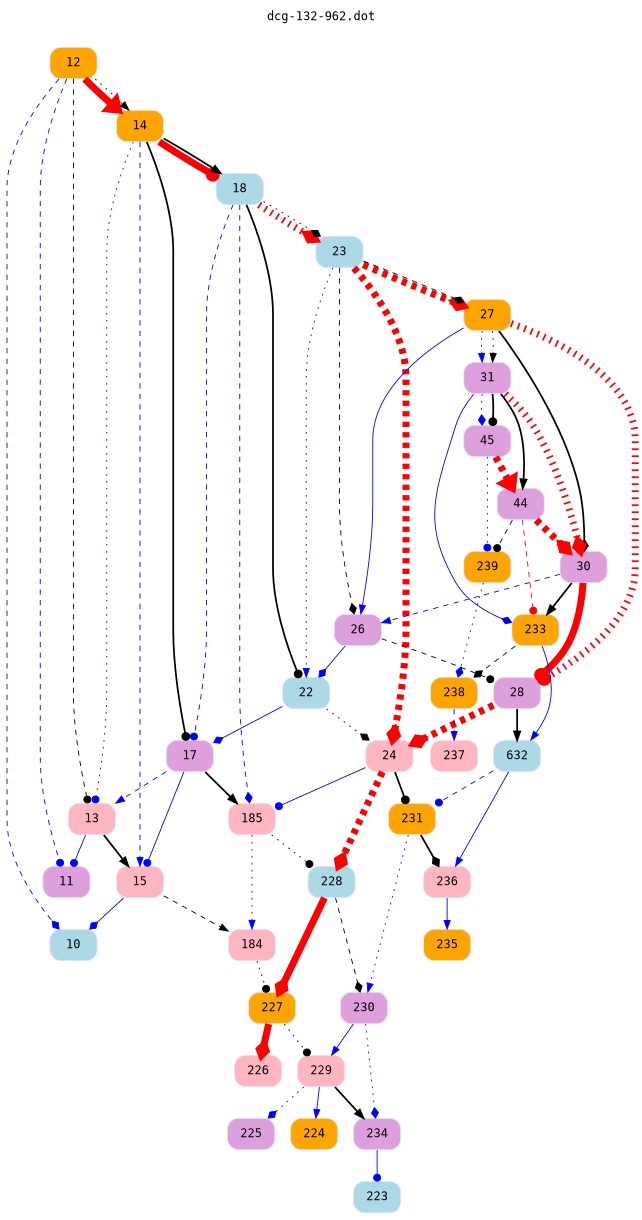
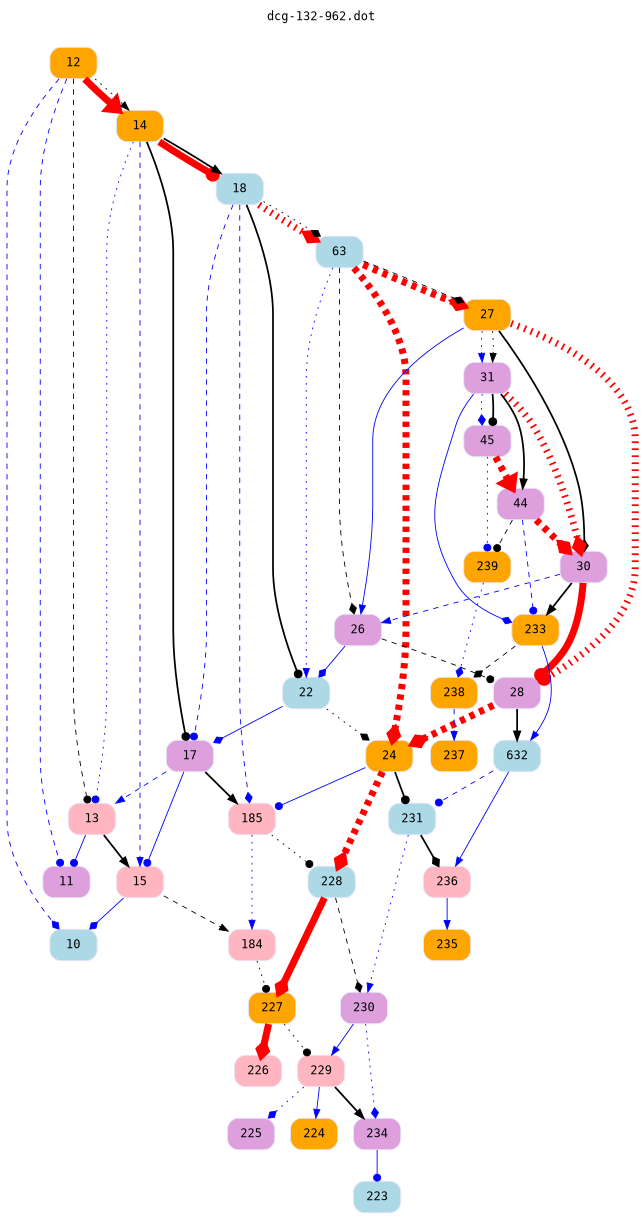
  digraph {
    fontname="DejaVu Sans Mono"
    label="dcg-132-962.dot"
    labelloc=t
    node [color=lavender fillcolor=plum fontname="DejaVu Sans Mono" shape=box style="rounded,filled"]
    edge [arrowhead=diamond color=blue fontname="DejaVu Sans Mono" penwidth=1 style=bold]
    n1 [fillcolor=orange label=12]
    n2 [label=11]
    n3 [fillcolor=lightblue label=10]
    n4 [fillcolor=orange label=14]
    n5 [fillcolor=lightpink label=13]
    n6 [fillcolor=lightpink label=15]
    n7 [fillcolor=lightblue label=18]
    n8 [label=17]
    n9 [fillcolor=lightpink label=184]
    n10 [fillcolor=lightpink label=185]
-   n11 [fillcolor=lightblue label=23]
+   n11 [fillcolor=lightblue label=63]
    n12 [fillcolor=lightblue label=22]
    n13 [fillcolor=orange label=227]
    n14 [fillcolor=lightblue label=228]
-   n15 [fillcolor=lightpink label=24]
+   n15 [fillcolor=orange label=24]
    n16 [fillcolor=orange label=27]
    n17 [label=26]
    n18 [label=230]
-   n19 [fillcolor=orange label=231]
+   n19 [fillcolor=lightblue label=231]
    n20 [label=28]
    n21 [label=31]
    n22 [label=30]
    n23 [fillcolor=lightpink label=236]
    n24 [fillcolor=lightblue label=632]
    n25 [fillcolor=orange label=233]
    n26 [label=45]
    n27 [label=44]
    n28 [fillcolor=orange label=238]
    n29 [fillcolor=orange label=239]
-   n30 [fillcolor=lightpink label=237]
+   n30 [fillcolor=orange label=237]
    n31 [fillcolor=orange label=235]
    n32 [fillcolor=lightpink label=229]
    n33 [label=234]
    n34 [fillcolor=orange label=224]
    n35 [label=225]
    n36 [fillcolor=lightblue label=223]
    n37 [fillcolor=lightpink label=226]
    n1 -> n2 [arrowhead=dot style=dashed]
    n1 -> n3 [style=dashed]
    n1 -> n4 [arrowhead=normal color=red penwidth=8]
    n1 -> n4 [arrowhead=normal style=dotted color="" penwidth=""]
    n1 -> n5 [arrowhead=dot style=dashed color="" penwidth=""]
    n4 -> n5 [arrowhead=dot style=dotted]
    n4 -> n6 [arrowhead=normal style=dashed]
    n4 -> n7 [arrowhead=dot color=red penwidth=8]
    n4 -> n7 [arrowhead=normal color="" penwidth=""]
    n4 -> n8 [arrowhead=dot color="" penwidth=""]
    n5 -> n2 [arrowhead=dot]
    n5 -> n6 [arrowhead=normal color="" penwidth=""]
    n6 -> n3
    n6 -> n9 [arrowhead=normal style=dashed color="" penwidth=""]
    n7 -> n8 [arrowhead=dot style=dashed]
    n7 -> n10 [style=dashed]
    n7 -> n11 [color=red penwidth=8 style=dotted]
    n7 -> n11 [style=dotted color="" penwidth=""]
    n7 -> n12 [arrowhead=dot color="" penwidth=""]
    n8 -> n5 [arrowhead=normal style=dashed]
    n8 -> n6 [arrowhead=dot]
    n8 -> n10 [arrowhead=normal color="" penwidth=""]
    n9 -> n13 [arrowhead=dot style=dotted color="" penwidth=""]
    n10 -> n9 [arrowhead=normal style=dotted]
    n10 -> n14 [arrowhead=dot style=dotted color="" penwidth=""]
    n11 -> n12 [arrowhead=normal style=dotted]
    n11 -> n15 [color=red penwidth=8 style=dashed]
    n11 -> n16 [color=red penwidth=8 style=dashed]
    n11 -> n16 [style=dashed color="" penwidth=""]
    n11 -> n17 [style=dashed color="" penwidth=""]
    n12 -> n8
    n12 -> n15 [style=dotted color="" penwidth=""]
    n13 -> n32 [arrowhead=dot style=dotted color="" penwidth=""]
    n13 -> n37 [color=red penwidth=8]
    n14 -> n13 [color=red penwidth=8]
    n14 -> n18 [style=dashed color="" penwidth=""]
    n15 -> n10 [arrowhead=dot]
    n15 -> n14 [color=red penwidth=8 style=dashed]
    n15 -> n19 [arrowhead=dot color="" penwidth=""]
    n16 -> n17 [arrowhead=normal]
    n16 -> n20 [arrowhead=dot color=red penwidth=8 style=dotted]
    n16 -> n21 [arrowhead=normal style=dotted]
    n16 -> n21 [arrowhead=normal style=dotted color="" penwidth=""]
    n16 -> n22 [color="" penwidth=""]
    n17 -> n12
    n17 -> n20 [arrowhead=dot style=dashed color="" penwidth=""]
    n18 -> n32 [arrowhead=normal]
    n18 -> n33 [style=dotted]
    n19 -> n18 [arrowhead=normal style=dotted]
    n19 -> n23 [color="" penwidth=""]
    n20 -> n15 [color=red penwidth=8 style=dashed]
    n20 -> n24 [arrowhead=normal color="" penwidth=""]
    n21 -> n22 [color=red penwidth=8 style=dotted]
    n21 -> n25
    n21 -> n26 [style=dotted]
    n21 -> n26 [arrowhead=dot color="" penwidth=""]
    n21 -> n27 [arrowhead=normal color="" penwidth=""]
    n22 -> n17 [arrowhead=normal style=dashed]
    n22 -> n20 [arrowhead=dot color=red penwidth=8]
    n22 -> n25 [arrowhead=normal color="" penwidth=""]
    n23 -> n31 [arrowhead=normal]
    n24 -> n19 [arrowhead=dot style=dashed]
    n24 -> n23 [arrowhead=normal]
    n25 -> n24 [arrowhead=normal]
    n25 -> n28 [style=dashed color="" penwidth=""]
    n26 -> n27 [arrowhead=normal color=red penwidth=8 style=dashed]
    n26 -> n29 [arrowhead=dot style=dotted]
    n27 -> n22 [color=red penwidth=8 style=dashed]
-   n27 -> n25 [arrowhead=dot color=red style=dashed]
+   n27 -> n25 [arrowhead=dot style=dashed]
    n27 -> n29 [arrowhead=dot style=dashed color="" penwidth=""]
    n28 -> n30 [arrowhead=normal style=dashed]
    n29 -> n28 [style=dotted]
    n32 -> n33 [arrowhead=normal color="" penwidth=""]
    n32 -> n34 [arrowhead=normal]
    n32 -> n35 [style=dotted]
    n33 -> n36 [arrowhead=dot]
  }
